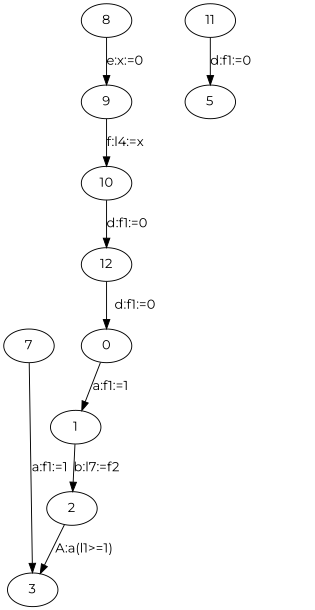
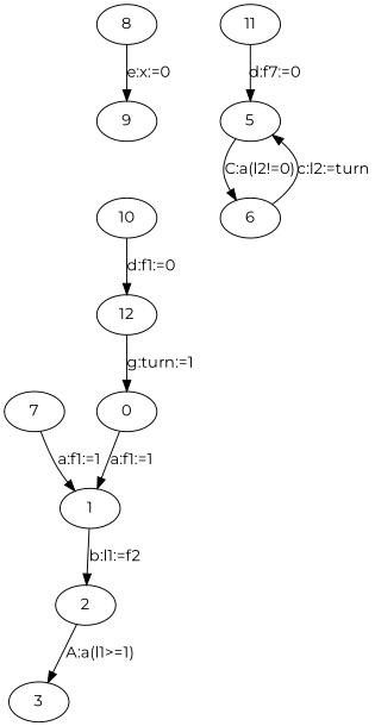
  digraph {
    fontname=Montserrat
    node [fixedsize=false fontname=Montserrat regular=false]
    edge [constraint=true decorate=false fontname=Montserrat labelfloat=false]
    n1 [label=0]
    n2 [label=1]
    n3 [label=2]
    n4 [label=3]
    n5 [label=8]
    n6 [label=9]
    n7 [label=11]
    n8 [label=5]
+   n9 [label=6]
    n10 [label=7]
    n11 [label=10]
    n12 [label=12]
    n1 -> n2 [label="a:f1:=1"]
-   n2 -> n3 [label="b:l7:=f2"]
+   n2 -> n3 [label="b:l1:=f2"]
    n3 -> n4 [label="A:a(l1>=1)"]
    n5 -> n6 [label="e:x:=0"]
-   n6 -> n11 [label="f:l4:=x"]
-   n7 -> n8 [label="d:f1:=0"]
-   n10 -> n4 [label="a:f1:=1"]
+   n7 -> n8 [label="d:f7:=0"]
+   n8 -> n9 [label="C:a(l2!=0)"]
+   n9 -> n8 [label="c:l2:=turn"]
+   n10 -> n2 [label="a:f1:=1"]
    n11 -> n12 [label="d:f1:=0"]
-   n12 -> n1 [label="d:f1:=0"]
+   n12 -> n1 [label="g:turn:=1"]
  }
